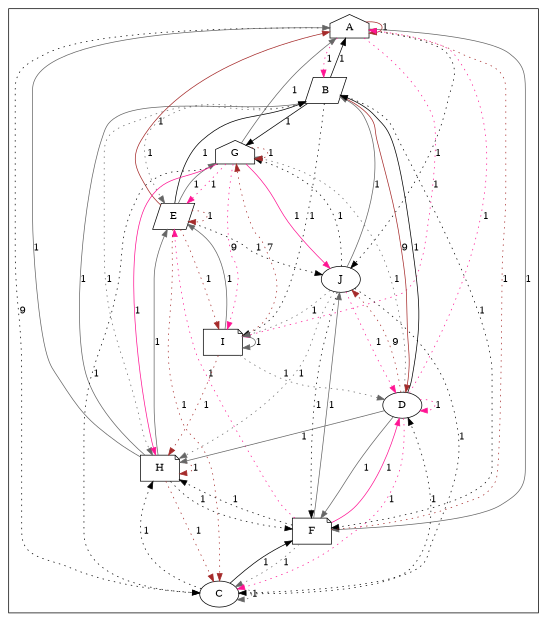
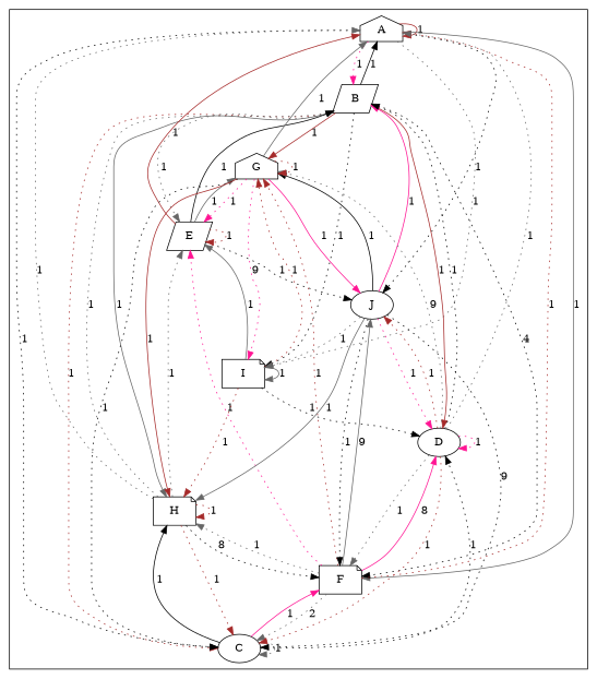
  digraph {
    node [shape=ellipse]
    edge [color=gray40 style=dotted]
    A [shape=house]
    B [shape=parallelogram]
    C
    F [shape=note]
    H [shape=note]
    I [shape=note]
    J
    D
    E [shape=parallelogram]
    G [shape=house]
    subgraph cluster_1 {
      A
      B
      C
      F
      H
      I
      J
      D
      E
      G
    }
    A -> A [color=brown label=1 style=solid]
    A -> B [color=deeppink label=1]
-   A -> C [color=black label=9]
+   A -> C [color=black label=1]
    A -> F [label=1 style=solid]
-   A -> I [color=deeppink label=1]
+   A -> I [label=1]
    A -> J [color=black label=1]
    B -> A [color=black label=1 style=solid]
-   E -> C [color=brown label=1]
-   B -> F [color=black label=1]
-   B -> H [label=1]
+   B -> C [color=brown label=1]
+   B -> F [color=black label=4]
+   B -> H [label=1 style=solid]
    B -> I [color=black label=1]
-   B -> D [color=brown label=9 style=solid]
+   B -> D [color=brown label=1 style=solid]
    B -> E [label=1]
-   B -> G [color=black label=1 style=solid]
+   B -> G [color=brown label=1 style=solid]
    C -> C [label=1]
-   C -> F [color=black label=1 style=solid]
-   C -> H [color=black label=1]
+   C -> F [color=deeppink label=1 style=solid]
+   C -> H [color=black label=1 style=solid]
    C -> D [color=black label=1]
    F -> A [color=brown label=1]
-   F -> C [label=1]
-   F -> H [color=black label=1]
-   F -> J [label=1 style=solid]
-   F -> D [color=deeppink label=1 style=solid]
+   F -> C [label=2]
+   F -> H [label=1]
+   F -> J [label=9 style=solid]
+   F -> D [color=deeppink label=8 style=solid]
    F -> E [color=deeppink label=1]
-   H -> A [label=1 style=solid]
-   H -> B [label=1 style=solid]
+   F -> G [color=brown label=1]
+   H -> A [label=1]
+   H -> B [label=1]
    H -> C [color=brown label=1]
-   H -> F [color=black label=1]
+   H -> F [color=black label=8]
    H -> H [color=brown label=1]
-   H -> E [label=1 style=solid]
+   H -> E [label=1]
    I -> H [color=brown label=1]
    I -> I [label=1 style=solid]
-   I -> D [label=1]
+   I -> D [color=black label=1]
    I -> E [label=1 style=solid]
-   I -> G [color=brown label=7]
-   J -> B [label=1 style=solid]
-   J -> C [color=black label=1]
+   I -> G [color=brown label=1]
+   J -> B [color=deeppink label=1 style=solid]
+   J -> C [color=black label=9]
    J -> F [color=black label=1]
-   J -> H [label=1]
+   J -> H [label=1 style=solid]
    J -> I [label=1]
    J -> D [color=deeppink label=1]
-   J -> G [color=black label=1]
-   D -> A [color=deeppink label=1]
-   D -> B [color=black label=1 style=solid]
-   D -> C [color=deeppink label=1]
-   D -> F [label=1 style=solid]
-   D -> H [label=1 style=solid]
-   D -> J [color=brown label=9]
+   J -> G [color=black label=1 style=solid]
+   D -> A [label=1]
+   D -> B [color=black label=1]
+   D -> C [color=brown label=1]
+   D -> F [label=1]
+   D -> J [color=brown label=1]
    D -> D [color=deeppink label=1]
-   D -> G [label=1]
+   D -> G [label=9]
    E -> A [color=brown label=1 style=solid]
    E -> B [color=black label=1 style=solid]
-   E -> I [color=brown label=1]
    E -> J [color=black label=1]
    E -> E [color=brown label=1]
    E -> G [label=1 style=solid]
    G -> A [label=1 style=solid]
    G -> C [color=black label=1]
-   G -> H [color=deeppink label=1 style=solid]
+   G -> H [color=brown label=1 style=solid]
    G -> I [color=deeppink label=9]
    G -> J [color=deeppink label=1 style=solid]
    G -> E [color=deeppink label=1]
    G -> G [color=brown label=1]
  }
